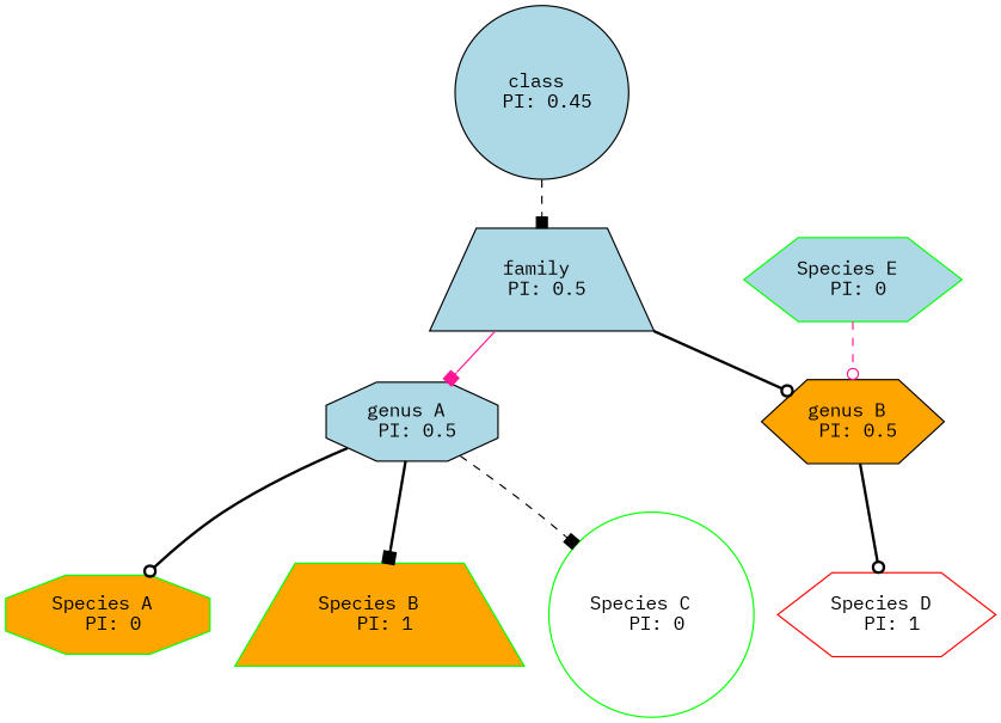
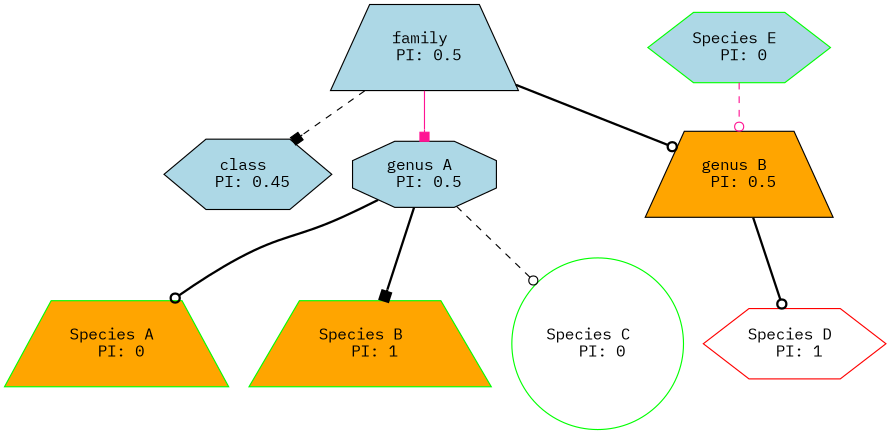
  digraph {
    fontname="IBM Plex Mono"
    node [fillcolor=lightblue fontname="IBM Plex Mono" shape=trapezium style=filled]
    edge [arrowhead=box color=black fontname="IBM Plex Mono" style=bold]
-   "class \n PI: 0.45" [shape=circle]
+   "class \n PI: 0.45" [shape=hexagon]
    "family \n PI: 0.5"
    "genus A \n PI: 0.5" [shape=octagon]
-   "genus B \n PI: 0.5" [fillcolor=orange shape=hexagon]
-   "Species A \n PI: 0" [color=green fillcolor=orange shape=octagon]
+   "genus B \n PI: 0.5" [fillcolor=orange]
+   "Species A \n PI: 0" [color=green fillcolor=orange]
    "Species B  \n PI: 1" [color=green fillcolor=orange]
    "Species C  \n PI: 0" [color=green fillcolor=white shape=circle]
    "Species D \n PI: 1" [color=red fillcolor=white shape=hexagon]
    "Species E \n PI: 0" [color=green shape=hexagon]
-   "class \n PI: 0.45" -> "family \n PI: 0.5" [style=dashed]
+   "family \n PI: 0.5" -> "class \n PI: 0.45" [style=dashed]
    "family \n PI: 0.5" -> "genus A \n PI: 0.5" [color=deeppink style=solid]
    "family \n PI: 0.5" -> "genus B \n PI: 0.5" [arrowhead=odot]
    "genus A \n PI: 0.5" -> "Species A \n PI: 0" [arrowhead=odot]
    "genus A \n PI: 0.5" -> "Species B  \n PI: 1"
-   "genus A \n PI: 0.5" -> "Species C  \n PI: 0" [style=dashed]
+   "genus A \n PI: 0.5" -> "Species C  \n PI: 0" [arrowhead=odot style=dashed]
    "genus B \n PI: 0.5" -> "Species D \n PI: 1" [arrowhead=odot]
    "Species E \n PI: 0" -> "genus B \n PI: 0.5" [arrowhead=odot color=deeppink style=dashed]
  }
